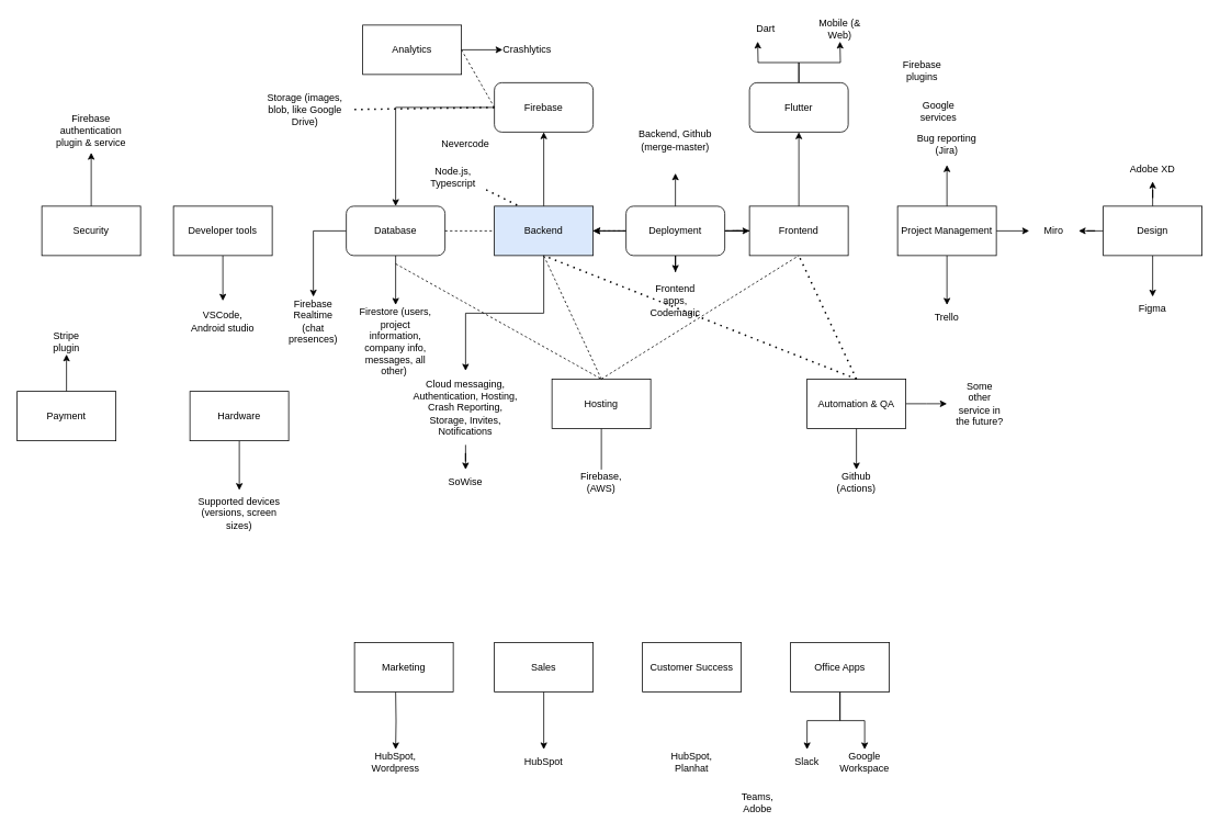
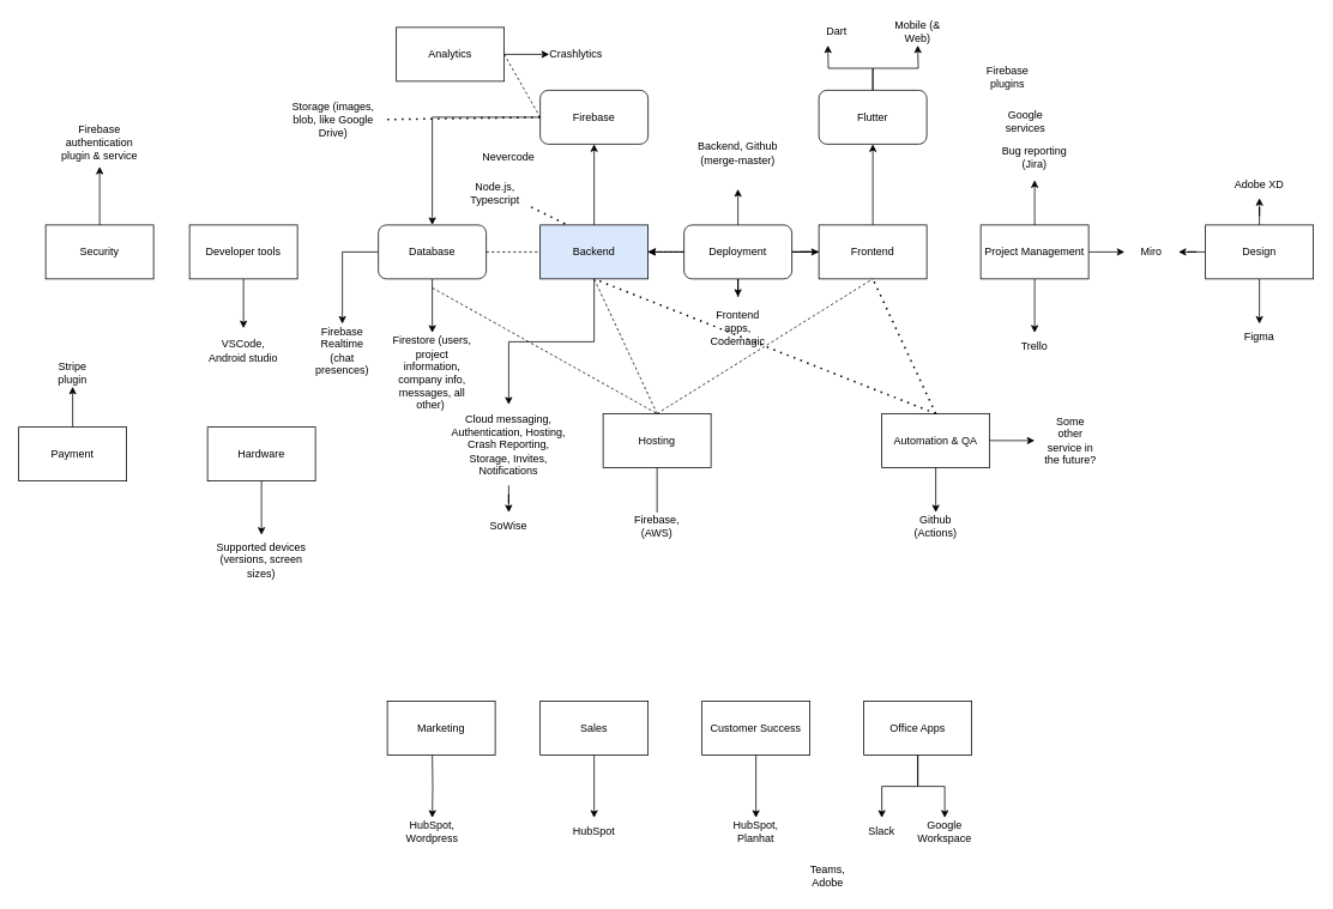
  <mxCell id="0" />
  <mxCell id="1" parent="0" />
  <mxCell id="2" value="" style="edgeStyle=orthogonalEdgeStyle;rounded=0;orthogonalLoop=1;jettySize=auto;html=1;" parent="1" source="4" target="15" edge="1"><mxGeometry relative="1" as="geometry" /></mxCell>
  <mxCell id="3" style="edgeStyle=orthogonalEdgeStyle;rounded=0;orthogonalLoop=1;jettySize=auto;html=1;" parent="1" source="4" target="30" edge="1"><mxGeometry relative="1" as="geometry" /></mxCell>
  <mxCell id="4" value="Backend" style="rounded=0;whiteSpace=wrap;html=1;fillColor=#dae8fc;" parent="1" vertex="1"><mxGeometry x="600" y="250" width="120" height="60" as="geometry" /></mxCell>
  <mxCell id="5" value="" style="edgeStyle=orthogonalEdgeStyle;rounded=0;orthogonalLoop=1;jettySize=auto;html=1;" parent="1" source="8" target="18" edge="1"><mxGeometry relative="1" as="geometry" /></mxCell>
  <mxCell id="6" value="" style="edgeStyle=orthogonalEdgeStyle;rounded=0;orthogonalLoop=1;jettySize=auto;html=1;" edge="1" parent="1" source="8" target="4"><mxGeometry relative="1" as="geometry" /></mxCell>
  <mxCell id="7" value="" style="edgeStyle=orthogonalEdgeStyle;rounded=0;orthogonalLoop=1;jettySize=auto;html=1;" edge="1" parent="1" source="8" target="4"><mxGeometry relative="1" as="geometry" /></mxCell>
  <mxCell id="8" value="Frontend" style="rounded=0;whiteSpace=wrap;html=1;" parent="1" vertex="1"><mxGeometry x="910" y="250" width="120" height="60" as="geometry" /></mxCell>
  <mxCell id="9" value="" style="edgeStyle=orthogonalEdgeStyle;rounded=0;orthogonalLoop=1;jettySize=auto;html=1;" parent="1" source="11" target="31" edge="1"><mxGeometry relative="1" as="geometry" /></mxCell>
  <mxCell id="10" value="" style="edgeStyle=orthogonalEdgeStyle;rounded=0;orthogonalLoop=1;jettySize=auto;html=1;" parent="1" source="11" edge="1"><mxGeometry relative="1" as="geometry"><mxPoint x="1150" y="490" as="targetPoint" /></mxGeometry></mxCell>
  <mxCell id="11" value="Automation &amp;amp; QA" style="rounded=0;whiteSpace=wrap;html=1;" parent="1" vertex="1"><mxGeometry x="980" y="460" width="120" height="60" as="geometry" /></mxCell>
  <mxCell id="12" value="" style="endArrow=none;dashed=1;html=1;dashPattern=1 3;strokeWidth=2;rounded=0;exitX=0.5;exitY=0;exitDx=0;exitDy=0;" parent="1" source="11" edge="1"><mxGeometry width="50" height="50" relative="1" as="geometry"><mxPoint x="910" y="360" as="sourcePoint" /><mxPoint x="970" y="310" as="targetPoint" /></mxGeometry></mxCell>
  <mxCell id="13" value="" style="endArrow=none;dashed=1;html=1;dashPattern=1 3;strokeWidth=2;rounded=0;entryX=0.5;entryY=1;entryDx=0;entryDy=0;exitX=0.5;exitY=0;exitDx=0;exitDy=0;" parent="1" source="11" target="4" edge="1"><mxGeometry width="50" height="50" relative="1" as="geometry"><mxPoint x="870" y="550" as="sourcePoint" /><mxPoint x="920" y="500" as="targetPoint" /></mxGeometry></mxCell>
  <mxCell id="14" value="" style="edgeStyle=orthogonalEdgeStyle;rounded=0;orthogonalLoop=1;jettySize=auto;html=1;" parent="1" source="15" target="23" edge="1"><mxGeometry relative="1" as="geometry" /></mxCell>
  <mxCell id="15" value="Firebase" style="rounded=1;whiteSpace=wrap;html=1;" parent="1" vertex="1"><mxGeometry x="600" y="100" width="120" height="60" as="geometry" /></mxCell>
  <mxCell id="16" value="" style="edgeStyle=orthogonalEdgeStyle;rounded=0;orthogonalLoop=1;jettySize=auto;html=1;" parent="1" source="18" edge="1"><mxGeometry relative="1" as="geometry"><mxPoint x="1020" y="50" as="targetPoint" /></mxGeometry></mxCell>
  <mxCell id="17" value="" style="edgeStyle=orthogonalEdgeStyle;rounded=0;orthogonalLoop=1;jettySize=auto;html=1;" parent="1" source="18" edge="1"><mxGeometry relative="1" as="geometry"><mxPoint x="920" y="50" as="targetPoint" /></mxGeometry></mxCell>
  <mxCell id="18" value="Flutter" style="rounded=1;whiteSpace=wrap;html=1;" parent="1" vertex="1"><mxGeometry x="910" y="100" width="120" height="60" as="geometry" /></mxCell>
  <mxCell id="19" value="Dart" style="text;html=1;strokeColor=none;fillColor=none;align=center;verticalAlign=middle;whiteSpace=wrap;rounded=0;" parent="1" vertex="1"><mxGeometry x="900" y="20" width="60" height="30" as="geometry" /></mxCell>
  <mxCell id="20" value="Mobile (&amp;amp; Web)" style="text;html=1;strokeColor=none;fillColor=none;align=center;verticalAlign=middle;whiteSpace=wrap;rounded=0;" parent="1" vertex="1"><mxGeometry x="990" y="20" width="60" height="30" as="geometry" /></mxCell>
  <mxCell id="21" value="" style="edgeStyle=orthogonalEdgeStyle;rounded=0;orthogonalLoop=1;jettySize=auto;html=1;" parent="1" source="23" target="24" edge="1"><mxGeometry relative="1" as="geometry" /></mxCell>
  <mxCell id="22" value="" style="edgeStyle=orthogonalEdgeStyle;rounded=0;orthogonalLoop=1;jettySize=auto;html=1;" parent="1" source="23" target="28" edge="1"><mxGeometry relative="1" as="geometry" /></mxCell>
  <mxCell id="23" value="Database" style="rounded=1;whiteSpace=wrap;html=1;" parent="1" vertex="1"><mxGeometry x="420" y="250" width="120" height="60" as="geometry" /></mxCell>
  <mxCell id="24" value="Firebase Realtime (chat presences)" style="text;html=1;strokeColor=none;fillColor=none;align=center;verticalAlign=middle;whiteSpace=wrap;rounded=0;" parent="1" vertex="1"><mxGeometry x="350" y="360" width="60" height="60" as="geometry" /></mxCell>
  <mxCell id="25" value="Crashlytics" style="text;html=1;strokeColor=none;fillColor=none;align=center;verticalAlign=middle;whiteSpace=wrap;rounded=0;" parent="1" vertex="1"><mxGeometry x="610" y="45" width="60" height="30" as="geometry" /></mxCell>
  <mxCell id="26" value="" style="endArrow=none;dashed=1;html=1;rounded=0;exitX=1;exitY=0.5;exitDx=0;exitDy=0;entryX=0;entryY=0.5;entryDx=0;entryDy=0;" parent="1" source="4" target="8" edge="1"><mxGeometry width="50" height="50" relative="1" as="geometry"><mxPoint x="830" y="420" as="sourcePoint" /><mxPoint x="880" y="370" as="targetPoint" /></mxGeometry></mxCell>
  <mxCell id="27" value="" style="endArrow=none;dashed=1;html=1;rounded=0;entryX=0;entryY=0.5;entryDx=0;entryDy=0;exitX=1;exitY=0.5;exitDx=0;exitDy=0;" parent="1" source="23" target="4" edge="1"><mxGeometry width="50" height="50" relative="1" as="geometry"><mxPoint x="710" y="300" as="sourcePoint" /><mxPoint x="760" y="250" as="targetPoint" /></mxGeometry></mxCell>
  <mxCell id="28" value="Firestore (users, project information, company info, messages, all other)&amp;nbsp;" style="text;html=1;strokeColor=none;fillColor=none;align=center;verticalAlign=middle;whiteSpace=wrap;rounded=0;" parent="1" vertex="1"><mxGeometry x="430" y="370" width="100" height="90" as="geometry" /></mxCell>
  <mxCell id="29" value="" style="edgeStyle=orthogonalEdgeStyle;rounded=0;orthogonalLoop=1;jettySize=auto;html=1;" parent="1" source="30" target="57" edge="1"><mxGeometry relative="1" as="geometry" /></mxCell>
  <mxCell id="30" value="Cloud messaging, Authentication, Hosting, Crash Reporting, Storage, Invites, Notifications" style="text;html=1;strokeColor=none;fillColor=none;align=center;verticalAlign=middle;whiteSpace=wrap;rounded=0;" parent="1" vertex="1"><mxGeometry x="500" y="450" width="130" height="90" as="geometry" /></mxCell>
  <mxCell id="31" value="Github (Actions)" style="text;html=1;strokeColor=none;fillColor=none;align=center;verticalAlign=middle;whiteSpace=wrap;rounded=0;" parent="1" vertex="1"><mxGeometry x="1010" y="570" width="60" height="30" as="geometry" /></mxCell>
  <mxCell id="32" value="" style="edgeStyle=orthogonalEdgeStyle;rounded=0;orthogonalLoop=1;jettySize=auto;html=1;" parent="1" source="33" target="42" edge="1"><mxGeometry relative="1" as="geometry" /></mxCell>
  <mxCell id="33" value="Sales" style="rounded=0;whiteSpace=wrap;html=1;" parent="1" vertex="1"><mxGeometry x="600" y="780" width="120" height="60" as="geometry" /></mxCell>
  <mxCell id="34" value="" style="edgeStyle=orthogonalEdgeStyle;rounded=0;orthogonalLoop=1;jettySize=auto;html=1;" parent="1" source="37" target="45" edge="1"><mxGeometry relative="1" as="geometry" /></mxCell>
  <mxCell id="35" value="" style="edgeStyle=orthogonalEdgeStyle;rounded=0;orthogonalLoop=1;jettySize=auto;html=1;" parent="1" source="37" target="65" edge="1"><mxGeometry relative="1" as="geometry" /></mxCell>
  <mxCell id="36" value="" style="edgeStyle=orthogonalEdgeStyle;rounded=0;orthogonalLoop=1;jettySize=auto;html=1;" edge="1" parent="1" source="37" target="83"><mxGeometry relative="1" as="geometry" /></mxCell>
  <mxCell id="37" value="Project Management" style="rounded=0;whiteSpace=wrap;html=1;" parent="1" vertex="1"><mxGeometry x="1090" y="250" width="120" height="60" as="geometry" /></mxCell>
  <mxCell id="38" value="" style="edgeStyle=orthogonalEdgeStyle;rounded=0;orthogonalLoop=1;jettySize=auto;html=1;" parent="1" target="43" edge="1"><mxGeometry relative="1" as="geometry"><mxPoint x="480" y="840" as="sourcePoint" /></mxGeometry></mxCell>
  <mxCell id="39" value="Marketing" style="rounded=0;whiteSpace=wrap;html=1;" parent="1" vertex="1"><mxGeometry x="430" y="780" width="120" height="60" as="geometry" /></mxCell>
+ <mxCell id="40" value="" style="edgeStyle=orthogonalEdgeStyle;rounded=0;orthogonalLoop=1;jettySize=auto;html=1;" parent="1" source="41" target="44" edge="1"><mxGeometry relative="1" as="geometry" /></mxCell>
  <mxCell id="41" value="Customer Success" style="rounded=0;whiteSpace=wrap;html=1;" parent="1" vertex="1"><mxGeometry x="780" y="780" width="120" height="60" as="geometry" /></mxCell>
  <mxCell id="42" value="HubSpot" style="text;html=1;strokeColor=none;fillColor=none;align=center;verticalAlign=middle;whiteSpace=wrap;rounded=0;" parent="1" vertex="1"><mxGeometry x="630" y="910" width="60" height="30" as="geometry" /></mxCell>
  <mxCell id="43" value="HubSpot, Wordpress" style="text;html=1;strokeColor=none;fillColor=none;align=center;verticalAlign=middle;whiteSpace=wrap;rounded=0;" parent="1" vertex="1"><mxGeometry x="450" y="910" width="60" height="30" as="geometry" /></mxCell>
  <mxCell id="44" value="HubSpot, Planhat" style="text;html=1;strokeColor=none;fillColor=none;align=center;verticalAlign=middle;whiteSpace=wrap;rounded=0;" parent="1" vertex="1"><mxGeometry x="810" y="910" width="60" height="30" as="geometry" /></mxCell>
  <mxCell id="45" value="Trello" style="text;html=1;strokeColor=none;fillColor=none;align=center;verticalAlign=middle;whiteSpace=wrap;rounded=0;" parent="1" vertex="1"><mxGeometry x="1120" y="370" width="60" height="30" as="geometry" /></mxCell>
  <mxCell id="46" value="" style="edgeStyle=orthogonalEdgeStyle;rounded=0;orthogonalLoop=1;jettySize=auto;html=1;" parent="1" source="48" target="50" edge="1"><mxGeometry relative="1" as="geometry" /></mxCell>
  <mxCell id="47" value="" style="edgeStyle=orthogonalEdgeStyle;rounded=0;orthogonalLoop=1;jettySize=auto;html=1;" parent="1" source="48" target="49" edge="1"><mxGeometry relative="1" as="geometry" /></mxCell>
  <mxCell id="48" value="Office Apps" style="rounded=0;whiteSpace=wrap;html=1;" parent="1" vertex="1"><mxGeometry x="960" y="780" width="120" height="60" as="geometry" /></mxCell>
  <mxCell id="49" value="Google Workspace" style="text;html=1;strokeColor=none;fillColor=none;align=center;verticalAlign=middle;whiteSpace=wrap;rounded=0;" parent="1" vertex="1"><mxGeometry x="1020" y="910" width="60" height="30" as="geometry" /></mxCell>
  <mxCell id="50" value="Slack" style="text;html=1;strokeColor=none;fillColor=none;align=center;verticalAlign=middle;whiteSpace=wrap;rounded=0;" parent="1" vertex="1"><mxGeometry x="950" y="910" width="60" height="30" as="geometry" /></mxCell>
  <mxCell id="51" value="" style="edgeStyle=orthogonalEdgeStyle;rounded=0;orthogonalLoop=1;jettySize=auto;html=1;endArrow=none;" parent="1" source="52" target="53" edge="1"><mxGeometry relative="1" as="geometry" /></mxCell>
  <mxCell id="52" value="Hosting" style="rounded=0;whiteSpace=wrap;html=1;" parent="1" vertex="1"><mxGeometry x="670" y="460" width="120" height="60" as="geometry" /></mxCell>
  <mxCell id="53" value="Firebase, (AWS)" style="text;html=1;strokeColor=none;fillColor=none;align=center;verticalAlign=middle;whiteSpace=wrap;rounded=0;" parent="1" vertex="1"><mxGeometry x="700" y="570" width="60" height="30" as="geometry" /></mxCell>
  <mxCell id="54" value="" style="endArrow=none;dashed=1;html=1;rounded=0;entryX=0.5;entryY=1;entryDx=0;entryDy=0;" parent="1" target="8" edge="1"><mxGeometry width="50" height="50" relative="1" as="geometry"><mxPoint x="730" y="460" as="sourcePoint" /><mxPoint x="840" y="290" as="targetPoint" /></mxGeometry></mxCell>
  <mxCell id="55" value="" style="endArrow=none;dashed=1;html=1;rounded=0;" parent="1" edge="1"><mxGeometry width="50" height="50" relative="1" as="geometry"><mxPoint x="730" y="460" as="sourcePoint" /><mxPoint x="660" y="310" as="targetPoint" /></mxGeometry></mxCell>
  <mxCell id="56" value="" style="endArrow=none;dashed=1;html=1;rounded=0;" parent="1" edge="1"><mxGeometry width="50" height="50" relative="1" as="geometry"><mxPoint x="480" y="320" as="sourcePoint" /><mxPoint x="730" y="460" as="targetPoint" /></mxGeometry></mxCell>
  <mxCell id="57" value="SoWise" style="text;html=1;strokeColor=none;fillColor=none;align=center;verticalAlign=middle;whiteSpace=wrap;rounded=0;" parent="1" vertex="1"><mxGeometry x="535" y="570" width="60" height="30" as="geometry" /></mxCell>
  <mxCell id="58" value="Teams, Adobe" style="text;html=1;strokeColor=none;fillColor=none;align=center;verticalAlign=middle;whiteSpace=wrap;rounded=0;" parent="1" vertex="1"><mxGeometry x="890" y="960" width="60" height="30" as="geometry" /></mxCell>
  <mxCell id="59" value="" style="edgeStyle=orthogonalEdgeStyle;rounded=0;orthogonalLoop=1;jettySize=auto;html=1;" parent="1" source="62" target="65" edge="1"><mxGeometry relative="1" as="geometry" /></mxCell>
  <mxCell id="60" value="" style="edgeStyle=orthogonalEdgeStyle;rounded=0;orthogonalLoop=1;jettySize=auto;html=1;" parent="1" source="62" target="63" edge="1"><mxGeometry relative="1" as="geometry" /></mxCell>
  <mxCell id="61" value="" style="edgeStyle=orthogonalEdgeStyle;rounded=0;orthogonalLoop=1;jettySize=auto;html=1;" edge="1" parent="1" source="62" target="87"><mxGeometry relative="1" as="geometry" /></mxCell>
  <mxCell id="62" value="Design" style="rounded=0;whiteSpace=wrap;html=1;" parent="1" vertex="1"><mxGeometry x="1340" y="250" width="120" height="60" as="geometry" /></mxCell>
  <mxCell id="63" value="Figma" style="text;html=1;strokeColor=none;fillColor=none;align=center;verticalAlign=middle;whiteSpace=wrap;rounded=0;" parent="1" vertex="1"><mxGeometry x="1370" y="360" width="60" height="30" as="geometry" /></mxCell>
  <mxCell id="64" value="Nevercode" style="text;html=1;strokeColor=none;fillColor=none;align=center;verticalAlign=middle;whiteSpace=wrap;rounded=0;" parent="1" vertex="1"><mxGeometry x="535" y="160" width="60" height="30" as="geometry" /></mxCell>
  <mxCell id="65" value="Miro" style="text;html=1;strokeColor=none;fillColor=none;align=center;verticalAlign=middle;whiteSpace=wrap;rounded=0;" parent="1" vertex="1"><mxGeometry x="1250" y="265" width="60" height="30" as="geometry" /></mxCell>
  <mxCell id="66" value="" style="edgeStyle=orthogonalEdgeStyle;rounded=0;orthogonalLoop=1;jettySize=auto;html=1;" edge="1" parent="1" source="67" target="82"><mxGeometry relative="1" as="geometry" /></mxCell>
  <mxCell id="67" value="Security" style="rounded=0;whiteSpace=wrap;html=1;" parent="1" vertex="1"><mxGeometry x="50" y="250" width="120" height="60" as="geometry" /></mxCell>
  <mxCell id="68" value="Storage (images, blob, like Google Drive)" style="text;html=1;strokeColor=none;fillColor=none;align=center;verticalAlign=middle;whiteSpace=wrap;rounded=0;" vertex="1" parent="1"><mxGeometry x="310" y="115" width="120" height="35" as="geometry" /></mxCell>
  <mxCell id="69" value="" style="endArrow=none;dashed=1;html=1;dashPattern=1 3;strokeWidth=2;rounded=0;entryX=0;entryY=0.5;entryDx=0;entryDy=0;exitX=1;exitY=0.5;exitDx=0;exitDy=0;" edge="1" parent="1" source="68" target="15"><mxGeometry width="50" height="50" relative="1" as="geometry"><mxPoint x="770" y="280" as="sourcePoint" /><mxPoint x="820" y="230" as="targetPoint" /><Array as="points" /></mxGeometry></mxCell>
  <mxCell id="70" value="" style="edgeStyle=orthogonalEdgeStyle;rounded=0;orthogonalLoop=1;jettySize=auto;html=1;" edge="1" parent="1" source="71" target="25"><mxGeometry relative="1" as="geometry" /></mxCell>
  <mxCell id="71" value="Analytics" style="rounded=0;whiteSpace=wrap;html=1;" vertex="1" parent="1"><mxGeometry x="440" y="30" width="120" height="60" as="geometry" /></mxCell>
  <mxCell id="72" value="" style="endArrow=none;dashed=1;html=1;rounded=0;entryX=0;entryY=0.5;entryDx=0;entryDy=0;exitX=1;exitY=0.5;exitDx=0;exitDy=0;" edge="1" parent="1" source="71" target="15"><mxGeometry width="50" height="50" relative="1" as="geometry"><mxPoint x="770" y="280" as="sourcePoint" /><mxPoint x="820" y="230" as="targetPoint" /></mxGeometry></mxCell>
  <mxCell id="73" value="Firebase plugins" style="text;html=1;strokeColor=none;fillColor=none;align=center;verticalAlign=middle;whiteSpace=wrap;rounded=0;" vertex="1" parent="1"><mxGeometry x="1090" y="70" width="60" height="30" as="geometry" /></mxCell>
  <mxCell id="74" value="Stripe plugin" style="text;html=1;strokeColor=none;fillColor=none;align=center;verticalAlign=middle;whiteSpace=wrap;rounded=0;" vertex="1" parent="1"><mxGeometry x="50" y="400" width="60" height="30" as="geometry" /></mxCell>
  <mxCell id="75" value="" style="edgeStyle=orthogonalEdgeStyle;rounded=0;orthogonalLoop=1;jettySize=auto;html=1;" edge="1" parent="1" source="76" target="74"><mxGeometry relative="1" as="geometry" /></mxCell>
  <mxCell id="76" value="Payment" style="rounded=0;whiteSpace=wrap;html=1;" vertex="1" parent="1"><mxGeometry x="20" y="475" width="120" height="60" as="geometry" /></mxCell>
  <mxCell id="77" value="Google services" style="text;html=1;strokeColor=none;fillColor=none;align=center;verticalAlign=middle;whiteSpace=wrap;rounded=0;" vertex="1" parent="1"><mxGeometry x="1110" y="120" width="60" height="30" as="geometry" /></mxCell>
  <mxCell id="78" value="" style="endArrow=none;dashed=1;html=1;dashPattern=1 3;strokeWidth=2;rounded=0;entryX=0.25;entryY=0;entryDx=0;entryDy=0;" edge="1" parent="1" target="4"><mxGeometry width="50" height="50" relative="1" as="geometry"><mxPoint x="590" y="230" as="sourcePoint" /><mxPoint x="720" y="300" as="targetPoint" /></mxGeometry></mxCell>
  <mxCell id="79" value="Node.js, Typescript" style="text;html=1;strokeColor=none;fillColor=none;align=center;verticalAlign=middle;whiteSpace=wrap;rounded=0;" vertex="1" parent="1"><mxGeometry x="520" y="200" width="60" height="30" as="geometry" /></mxCell>
  <mxCell id="80" value="Some other service in the future?" style="text;html=1;strokeColor=none;fillColor=none;align=center;verticalAlign=middle;whiteSpace=wrap;rounded=0;" vertex="1" parent="1"><mxGeometry x="1160" y="475" width="60" height="30" as="geometry" /></mxCell>
  <mxCell id="81" value="VSCode, Android studio" style="text;html=1;strokeColor=none;fillColor=none;align=center;verticalAlign=middle;whiteSpace=wrap;rounded=0;" vertex="1" parent="1"><mxGeometry x="225" y="365" width="90" height="50" as="geometry" /></mxCell>
  <mxCell id="82" value="Firebase authentication plugin &amp;amp; service" style="text;html=1;strokeColor=none;fillColor=none;align=center;verticalAlign=middle;whiteSpace=wrap;rounded=0;" vertex="1" parent="1"><mxGeometry x="65" y="130" width="90" height="55" as="geometry" /></mxCell>
  <mxCell id="83" value="Bug reporting (Jira)" style="text;html=1;strokeColor=none;fillColor=none;align=center;verticalAlign=middle;whiteSpace=wrap;rounded=0;" vertex="1" parent="1"><mxGeometry x="1110" y="150" width="80" height="50" as="geometry" /></mxCell>
  <mxCell id="84" value="Supported devices (versions, screen sizes)" style="text;html=1;strokeColor=none;fillColor=none;align=center;verticalAlign=middle;whiteSpace=wrap;rounded=0;" vertex="1" parent="1"><mxGeometry x="230" y="595" width="120" height="55" as="geometry" /></mxCell>
  <mxCell id="85" value="" style="edgeStyle=orthogonalEdgeStyle;rounded=0;orthogonalLoop=1;jettySize=auto;html=1;" edge="1" parent="1" source="86" target="84"><mxGeometry relative="1" as="geometry" /></mxCell>
  <mxCell id="86" value="Hardware" style="rounded=0;whiteSpace=wrap;html=1;" vertex="1" parent="1"><mxGeometry x="230" y="475" width="120" height="60" as="geometry" /></mxCell>
  <mxCell id="87" value="Adobe XD" style="text;html=1;strokeColor=none;fillColor=none;align=center;verticalAlign=middle;whiteSpace=wrap;rounded=0;" vertex="1" parent="1"><mxGeometry x="1370" y="190" width="60" height="30" as="geometry" /></mxCell>
  <mxCell id="88" value="" style="edgeStyle=orthogonalEdgeStyle;rounded=0;orthogonalLoop=1;jettySize=auto;html=1;" edge="1" parent="1" source="89" target="81"><mxGeometry relative="1" as="geometry" /></mxCell>
  <mxCell id="89" value="Developer tools" style="rounded=0;whiteSpace=wrap;html=1;" vertex="1" parent="1"><mxGeometry x="210" y="250" width="120" height="60" as="geometry" /></mxCell>
  <mxCell id="90" value="" style="edgeStyle=orthogonalEdgeStyle;rounded=0;orthogonalLoop=1;jettySize=auto;html=1;" edge="1" parent="1" source="93" target="95"><mxGeometry relative="1" as="geometry" /></mxCell>
  <mxCell id="91" value="" style="edgeStyle=orthogonalEdgeStyle;rounded=0;orthogonalLoop=1;jettySize=auto;html=1;" edge="1" parent="1" source="93" target="94"><mxGeometry relative="1" as="geometry" /></mxCell>
  <mxCell id="92" value="" style="edgeStyle=orthogonalEdgeStyle;rounded=0;orthogonalLoop=1;jettySize=auto;html=1;" edge="1" parent="1" source="93" target="8"><mxGeometry relative="1" as="geometry" /></mxCell>
  <mxCell id="93" value="Deployment" style="rounded=1;whiteSpace=wrap;html=1;" vertex="1" parent="1"><mxGeometry x="760" y="250" width="120" height="60" as="geometry" /></mxCell>
  <mxCell id="94" value="Backend, Github (merge-master)" style="text;html=1;strokeColor=none;fillColor=none;align=center;verticalAlign=middle;whiteSpace=wrap;rounded=0;" vertex="1" parent="1"><mxGeometry x="770" y="130" width="100" height="80" as="geometry" /></mxCell>
  <mxCell id="95" value="Frontend apps, Codemagic" style="text;html=1;strokeColor=none;fillColor=none;align=center;verticalAlign=middle;whiteSpace=wrap;rounded=0;" vertex="1" parent="1"><mxGeometry x="780" y="330" width="80" height="70" as="geometry" /></mxCell>
